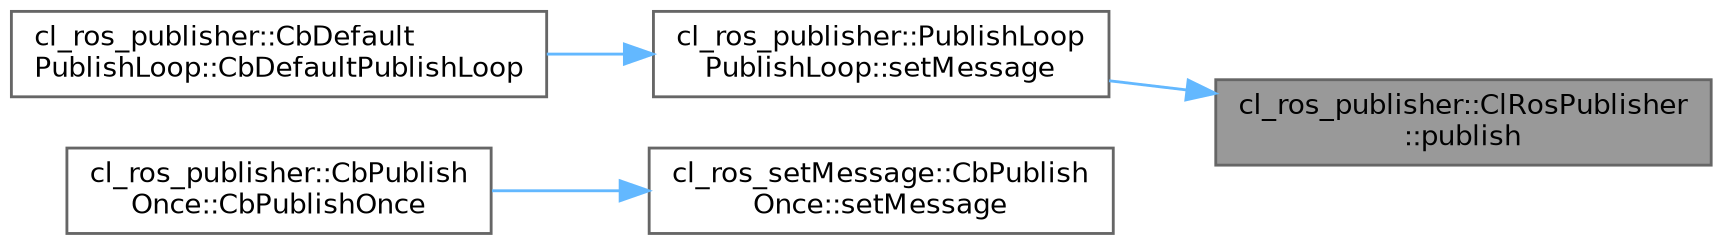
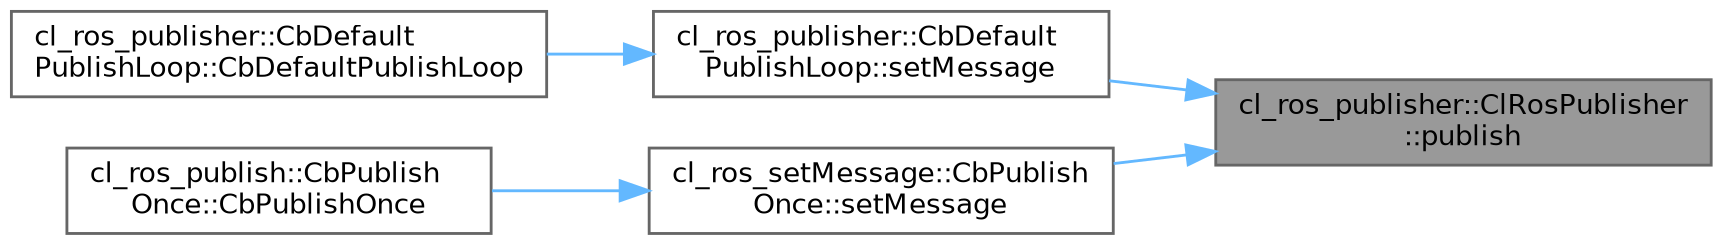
  digraph {
    rankdir=RL
    node [color=grey40 fillcolor=white fontname=Helvetica fontsize=10 shape=box style=filled]
    edge [color=steelblue1 dir=back fontname=Helvetica fontsize=10 labelfontname=Helvetica labelfontsize=10 style=solid]
    n1 [color=gray40 fillcolor=grey60 fontcolor=black height=0.2 label="cl_ros_publisher::ClRosPublisher\l::publish" width=0.4]
-   n2 [height=0.2 label="cl_ros_publisher::PublishLoop\lPublishLoop::setMessage" width=0.4]
+   n2 [height=0.2 label="cl_ros_publisher::CbDefault\lPublishLoop::setMessage" width=0.4]
    n3 [height=0.2 label="cl_ros_setMessage::CbPublish\lOnce::setMessage" width=0.4]
    n4 [height=0.2 label="cl_ros_publisher::CbDefault\lPublishLoop::CbDefaultPublishLoop" width=0.4]
-   n5 [height=0.2 label="cl_ros_publisher::CbPublish\lOnce::CbPublishOnce" width=0.4]
+   n5 [height=0.2 label="cl_ros_publish::CbPublish\lOnce::CbPublishOnce" width=0.4]
    n1 -> n2
+   n1 -> n3
    n2 -> n4
    n3 -> n5
  }
